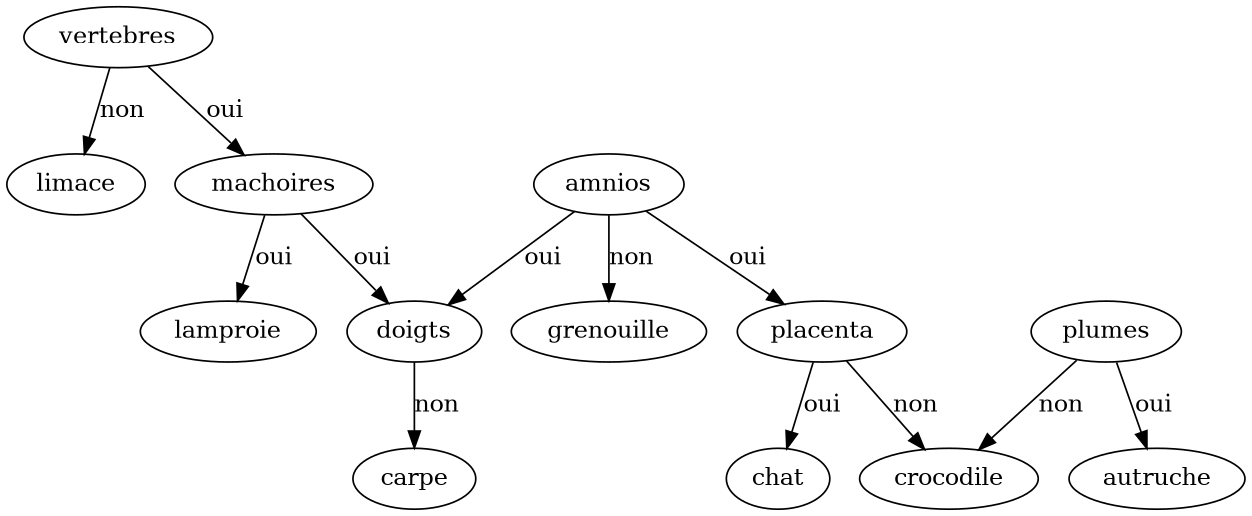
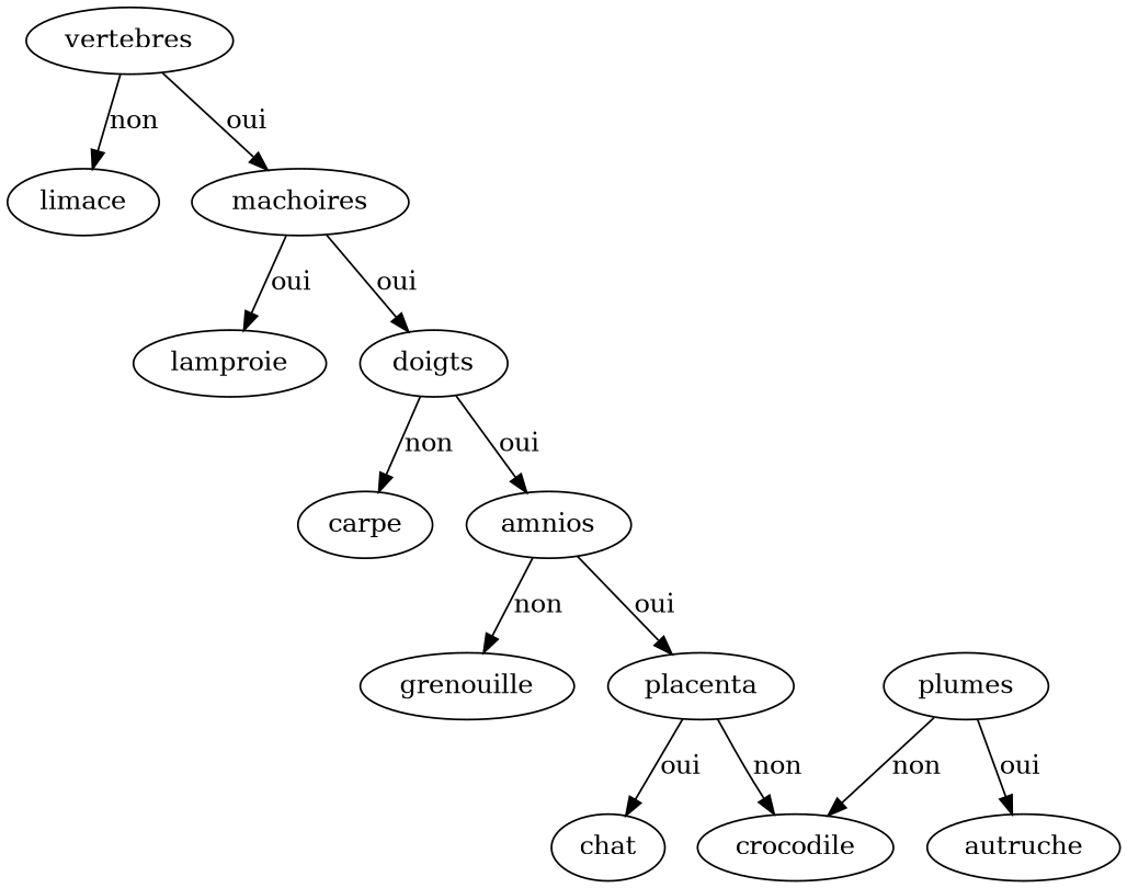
  digraph {
    vertebres
    limace
    machoires
    lamproie
    doigts
    carpe
    amnios
    grenouille
    placenta
    chat
    crocodile
    plumes
    autruche
    vertebres -> limace [label=non]
    vertebres -> machoires [label=oui]
    machoires -> lamproie [label=oui]
    machoires -> doigts [label=oui]
    doigts -> carpe [label=non]
-   amnios -> doigts [label=oui]
+   doigts -> amnios [label=oui]
    amnios -> grenouille [label=non]
    amnios -> placenta [label=oui]
    placenta -> chat [label=oui]
    placenta -> crocodile [label=non]
    plumes -> crocodile [label=non]
    plumes -> autruche [label=oui]
  }
